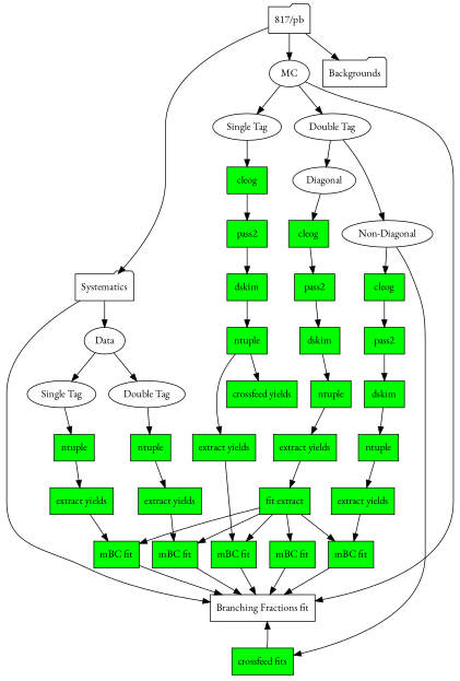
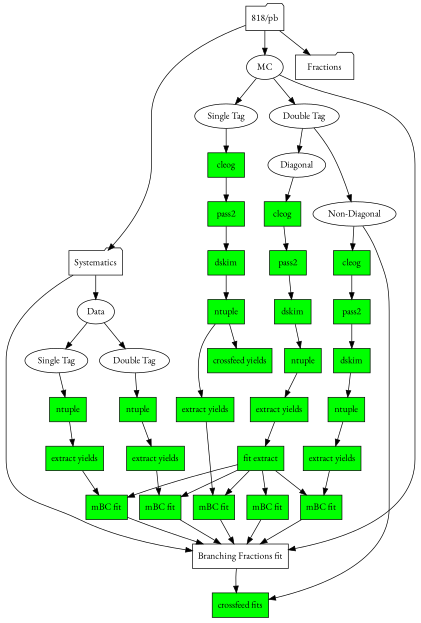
  digraph {
    fontname="EB Garamond"
    node [fontname="EB Garamond" shape=box fillcolor=green style=filled]
    edge [fontname="EB Garamond"]
-   n1 [label="817/pb" shape=folder fillcolor="" style=""]
+   n1 [label="818/pb" shape=folder fillcolor="" style=""]
    n2 [label=MC shape="" fillcolor="" style=""]
-   n3 [label=Backgrounds shape=folder fillcolor="" style=""]
+   n3 [label=Fractions shape=folder fillcolor="" style=""]
    n4 [label=Systematics shape=folder fillcolor="" style=""]
    n5 [label="Double Tag" shape="" fillcolor="" style=""]
    n6 [label="Single Tag" shape="" fillcolor="" style=""]
    n7 [fillcolor=white label="Branching Fractions fit"]
    n8 [label=Data shape="" fillcolor="" style=""]
    n9 [label="Single Tag" shape="" fillcolor="" style=""]
    n10 [label="Double Tag" shape="" fillcolor="" style=""]
    n11 [label=Diagonal shape="" fillcolor="" style=""]
    n12 [label="Non-Diagonal" shape="" fillcolor="" style=""]
    n13 [label=cleog]
    n14 [label=cleog]
    n15 [label=cleog]
    n16 [label="crossfeed fits"]
    n17 [label=pass2]
    n18 [label=dskim]
    n19 [label=ntuple]
    n20 [label="extract yields"]
    n21 [label="fit extract"]
    n22 [label="mBC fit"]
    n23 [label="mBC fit"]
    n24 [label="mBC fit"]
    n25 [label="mBC fit"]
    n26 [label="mBC fit"]
    n27 [label=pass2]
    n28 [label=dskim]
    n29 [label=ntuple]
    n30 [label="extract yields"]
    n31 [label=pass2]
    n32 [label=dskim]
    n33 [label=ntuple]
    n34 [label="extract yields"]
    n35 [label="crossfeed yields"]
    n36 [label=ntuple]
    n37 [label=ntuple]
    n38 [label="extract yields"]
    n39 [label="extract yields"]
    n1 -> n2
    n1 -> n3
    n1 -> n4
    n2 -> n5
    n2 -> n6
    n2 -> n7
    n4 -> n7
    n4 -> n8
    n5 -> n11
    n5 -> n12
    n6 -> n13
    n8 -> n9
    n8 -> n10
    n9 -> n36
    n10 -> n37
    n11 -> n14
    n12 -> n15
    n12 -> n16
    n13 -> n31
    n14 -> n17
    n15 -> n27
-   n16 -> n7
+   n7 -> n16
    n17 -> n18
    n18 -> n19
    n19 -> n20
    n20 -> n21
    n21 -> n22
    n21 -> n23
    n21 -> n24
    n21 -> n25
    n21 -> n26
    n22 -> n7
    n23 -> n7
    n24 -> n7
    n25 -> n7
    n26 -> n7
    n27 -> n28
    n28 -> n29
    n29 -> n30
    n30 -> n23
    n31 -> n32
    n32 -> n33
    n33 -> n34
    n33 -> n35
    n34 -> n24
    n36 -> n38
    n37 -> n39
    n38 -> n25
    n39 -> n26
  }
